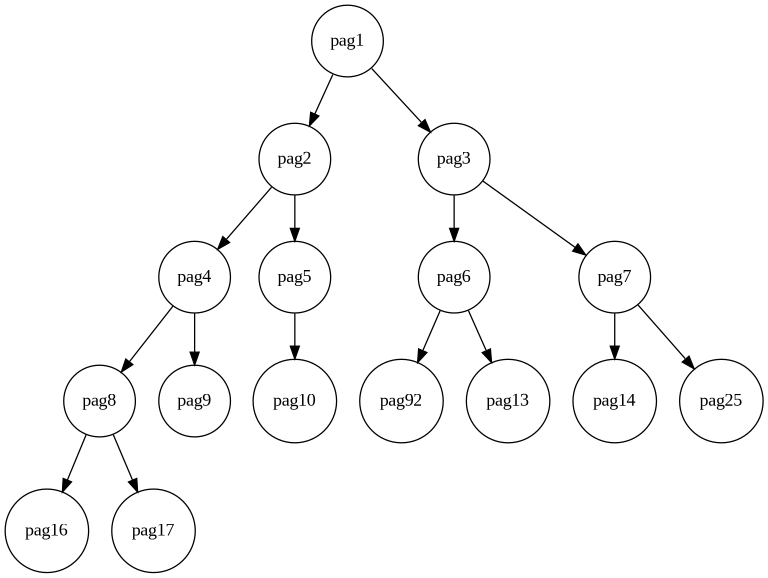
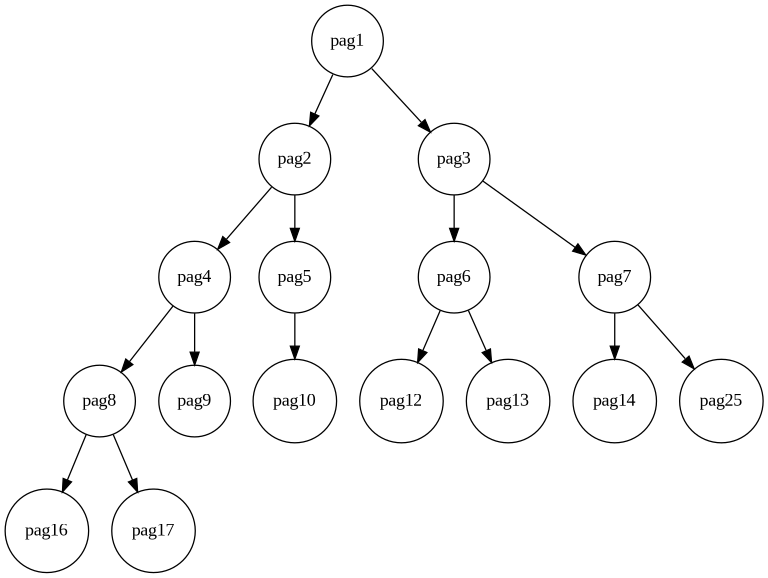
  digraph {
    fontname="Liberation Serif"
    node [fontname="Liberation Serif" shape=circle]
    edge [fontname="Liberation Serif"]
    n1 [label=pag1]
    n2 [label=pag2]
    n3 [label=pag3]
    n4 [label=pag4]
    n5 [label=pag5]
    n6 [label=pag6]
    n7 [label=pag7]
    n8 [label=pag8]
    n9 [label=pag9]
    n10 [label=pag10]
-   n11 [label=pag92]
+   n11 [label=pag12]
    n12 [label=pag13]
    n13 [label=pag14]
    n14 [label=pag25]
    n15 [label=pag16]
    n16 [label=pag17]
    n1 -> n2
    n1 -> n3
    n2 -> n4
    n2 -> n5
    n3 -> n6
    n3 -> n7
    n4 -> n8
    n4 -> n9
    n5 -> n10
    n6 -> n11
    n6 -> n12
    n7 -> n13
    n7 -> n14
    n8 -> n15
    n8 -> n16
  }
